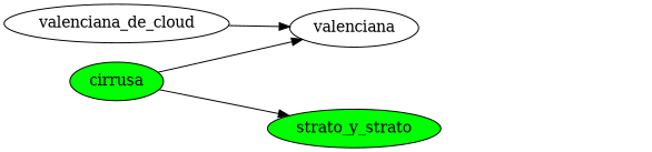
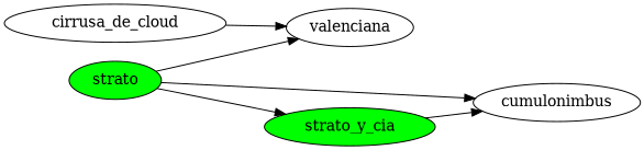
  digraph {
    rankdir=LR
-   cirrusa [fillcolor=green style=filled]
+   cirrusa [fillcolor=green style=filled label=strato]
    n2 [label=valenciana]
-   strato_y_cia [fillcolor=green style=filled label=strato_y_strato]
-   valenciana_de_cloud
+   cumulonimbus
+   strato_y_cia [fillcolor=green style=filled]
+   valenciana_de_cloud [label=cirrusa_de_cloud]
    cirrusa -> n2
+   cirrusa -> cumulonimbus
    cirrusa -> strato_y_cia
+   strato_y_cia -> cumulonimbus
    valenciana_de_cloud -> n2
  }
